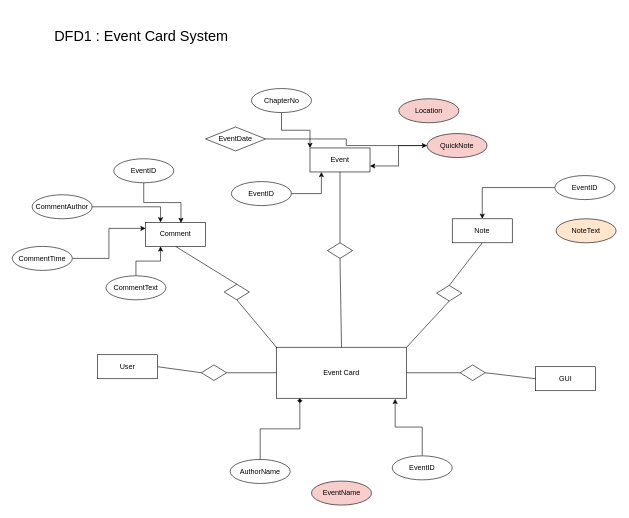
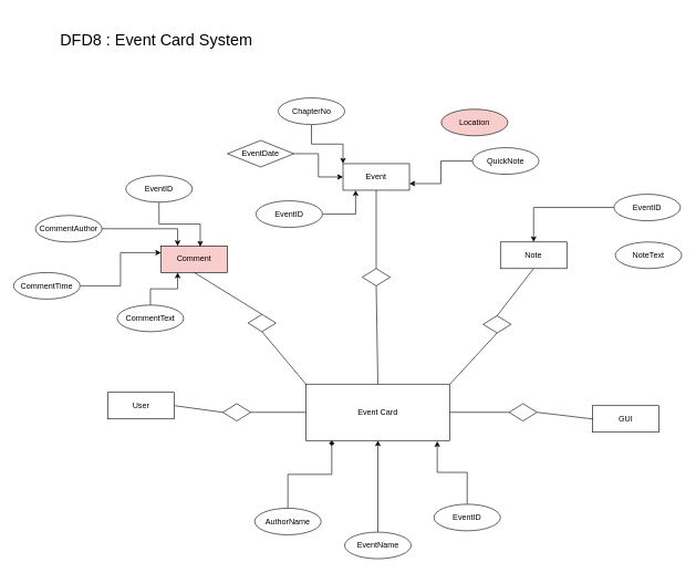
  <mxCell id="0" />
  <mxCell id="1" parent="0" />
- <mxCell id="2" value="DFD1 : Event Card System" style="text;html=1;strokeColor=none;fillColor=none;align=center;verticalAlign=middle;whiteSpace=wrap;rounded=0;fontSize=24;" parent="1" vertex="1"><mxGeometry x="85" y="20" width="300" height="80" as="geometry" /></mxCell>
+ <mxCell id="2" value="DFD8 : Event Card System" style="text;html=1;strokeColor=none;fillColor=none;align=center;verticalAlign=middle;whiteSpace=wrap;rounded=0;fontSize=24;" parent="1" vertex="1"><mxGeometry x="85" y="20" width="300" height="80" as="geometry" /></mxCell>
  <mxCell id="3" value="Event Card" style="whiteSpace=wrap;html=1;align=center;" parent="1" vertex="1"><mxGeometry x="460" y="578" width="217" height="85" as="geometry" /></mxCell>
- <mxCell id="4" value="Comment" style="whiteSpace=wrap;html=1;align=center;" parent="1" vertex="1"><mxGeometry x="242" y="370" width="100" height="40" as="geometry" /></mxCell>
+ <mxCell id="4" value="Comment" style="whiteSpace=wrap;html=1;align=center;fillColor=#f8cecc;" parent="1" vertex="1"><mxGeometry x="242" y="370" width="100" height="40" as="geometry" /></mxCell>
  <mxCell id="5" value="" style="shape=rhombus;perimeter=rhombusPerimeter;whiteSpace=wrap;html=1;align=center;" parent="1" vertex="1"><mxGeometry x="373" y="473" width="42" height="26" as="geometry" /></mxCell>
  <mxCell id="6" value="" style="endArrow=none;html=1;rounded=0;exitX=0.5;exitY=1;exitDx=0;exitDy=0;entryX=0.5;entryY=0;entryDx=0;entryDy=0;" parent="1" source="4" target="5" edge="1"><mxGeometry relative="1" as="geometry"><mxPoint x="552" y="522" as="sourcePoint" /><mxPoint x="712" y="522" as="targetPoint" /></mxGeometry></mxCell>
  <mxCell id="7" value="" style="endArrow=none;html=1;rounded=0;exitX=0;exitY=0;exitDx=0;exitDy=0;entryX=0.5;entryY=1;entryDx=0;entryDy=0;" parent="1" source="3" target="5" edge="1"><mxGeometry relative="1" as="geometry"><mxPoint x="474.75" y="578" as="sourcePoint" /><mxPoint x="473" y="494" as="targetPoint" /></mxGeometry></mxCell>
  <mxCell id="8" value="Event" style="whiteSpace=wrap;html=1;align=center;" parent="1" vertex="1"><mxGeometry x="516" y="246" width="100" height="40" as="geometry" /></mxCell>
  <mxCell id="9" value="" style="shape=rhombus;perimeter=rhombusPerimeter;whiteSpace=wrap;html=1;align=center;" parent="1" vertex="1"><mxGeometry x="545" y="404" width="42" height="26" as="geometry" /></mxCell>
  <mxCell id="10" value="" style="endArrow=none;html=1;rounded=0;exitX=0.5;exitY=1;exitDx=0;exitDy=0;entryX=0.5;entryY=0;entryDx=0;entryDy=0;" parent="1" source="8" target="9" edge="1"><mxGeometry relative="1" as="geometry"><mxPoint x="658.5" y="522" as="sourcePoint" /><mxPoint x="818.5" y="522" as="targetPoint" /></mxGeometry></mxCell>
  <mxCell id="11" value="" style="endArrow=none;html=1;rounded=0;exitX=0.5;exitY=0;exitDx=0;exitDy=0;entryX=0.5;entryY=1;entryDx=0;entryDy=0;" parent="1" source="3" target="9" edge="1"><mxGeometry relative="1" as="geometry"><mxPoint x="569.25" y="572" as="sourcePoint" /><mxPoint x="567.5" y="488" as="targetPoint" /></mxGeometry></mxCell>
  <mxCell id="12" value="Note" style="whiteSpace=wrap;html=1;align=center;" parent="1" vertex="1"><mxGeometry x="753" y="364" width="100" height="40" as="geometry" /></mxCell>
  <mxCell id="13" value="" style="shape=rhombus;perimeter=rhombusPerimeter;whiteSpace=wrap;html=1;align=center;" parent="1" vertex="1"><mxGeometry x="727" y="475" width="42" height="26" as="geometry" /></mxCell>
  <mxCell id="14" value="" style="endArrow=none;html=1;rounded=0;exitX=0.5;exitY=1;exitDx=0;exitDy=0;entryX=0.5;entryY=0;entryDx=0;entryDy=0;" parent="1" source="12" target="13" edge="1"><mxGeometry relative="1" as="geometry"><mxPoint x="768" y="522" as="sourcePoint" /><mxPoint x="928" y="522" as="targetPoint" /></mxGeometry></mxCell>
  <mxCell id="15" value="" style="endArrow=none;html=1;rounded=0;exitX=1;exitY=0;exitDx=0;exitDy=0;entryX=0.5;entryY=1;entryDx=0;entryDy=0;" parent="1" source="3" target="13" edge="1"><mxGeometry relative="1" as="geometry"><mxPoint x="677" y="578" as="sourcePoint" /><mxPoint x="677" y="488" as="targetPoint" /></mxGeometry></mxCell>
  <mxCell id="16" value="User" style="whiteSpace=wrap;html=1;align=center;" parent="1" vertex="1"><mxGeometry x="162" y="590.5" width="100" height="40" as="geometry" /></mxCell>
  <mxCell id="17" value="" style="shape=rhombus;perimeter=rhombusPerimeter;whiteSpace=wrap;html=1;align=center;" parent="1" vertex="1"><mxGeometry x="335" y="607.5" width="42" height="26" as="geometry" /></mxCell>
  <mxCell id="18" value="" style="endArrow=none;html=1;rounded=0;exitX=1;exitY=0.5;exitDx=0;exitDy=0;entryX=0;entryY=0.5;entryDx=0;entryDy=0;" parent="1" source="16" target="17" edge="1"><mxGeometry relative="1" as="geometry"><mxPoint x="374" y="556" as="sourcePoint" /><mxPoint x="534" y="556" as="targetPoint" /></mxGeometry></mxCell>
  <mxCell id="19" value="" style="endArrow=none;html=1;rounded=0;exitX=0;exitY=0.5;exitDx=0;exitDy=0;entryX=1;entryY=0.5;entryDx=0;entryDy=0;" parent="1" source="3" target="17" edge="1"><mxGeometry relative="1" as="geometry"><mxPoint x="282" y="612" as="sourcePoint" /><mxPoint x="295" y="528" as="targetPoint" /></mxGeometry></mxCell>
  <mxCell id="20" value="GUI" style="whiteSpace=wrap;html=1;align=center;" parent="1" vertex="1"><mxGeometry x="892" y="610.5" width="100" height="40" as="geometry" /></mxCell>
  <mxCell id="21" value="" style="shape=rhombus;perimeter=rhombusPerimeter;whiteSpace=wrap;html=1;align=center;" parent="1" vertex="1"><mxGeometry x="766" y="607.5" width="42" height="26" as="geometry" /></mxCell>
  <mxCell id="22" value="" style="endArrow=none;html=1;rounded=0;entryX=0;entryY=0.5;entryDx=0;entryDy=0;exitX=1;exitY=0.5;exitDx=0;exitDy=0;" parent="1" source="3" target="21" edge="1"><mxGeometry relative="1" as="geometry"><mxPoint x="743" y="605" as="sourcePoint" /><mxPoint x="969" y="558.5" as="targetPoint" /></mxGeometry></mxCell>
  <mxCell id="23" value="" style="endArrow=none;html=1;rounded=0;exitX=0;exitY=0.5;exitDx=0;exitDy=0;entryX=1;entryY=0.5;entryDx=0;entryDy=0;" parent="1" source="20" target="21" edge="1"><mxGeometry relative="1" as="geometry"><mxPoint x="895" y="623" as="sourcePoint" /><mxPoint x="730" y="530.5" as="targetPoint" /></mxGeometry></mxCell>
  <mxCell id="24" style="edgeStyle=orthogonalEdgeStyle;rounded=0;orthogonalLoop=1;jettySize=auto;html=1;entryX=0.18;entryY=1;entryDx=0;entryDy=0;entryPerimeter=0;endArrow=diamond;" parent="1" source="25" target="3" edge="1"><mxGeometry relative="1" as="geometry" /></mxCell>
  <mxCell id="25" value="AuthorName" style="ellipse;whiteSpace=wrap;html=1;align=center;" parent="1" vertex="1"><mxGeometry x="383" y="765" width="100" height="40" as="geometry" /></mxCell>
- <mxCell id="27" value="EventName" style="ellipse;whiteSpace=wrap;html=1;align=center;fillColor=#f8cecc;" parent="1" vertex="1"><mxGeometry x="518.5" y="801" width="100" height="40" as="geometry" /></mxCell>
+ <mxCell id="26" style="edgeStyle=orthogonalEdgeStyle;rounded=0;orthogonalLoop=1;jettySize=auto;html=1;" parent="1" source="27" target="3" edge="1"><mxGeometry relative="1" as="geometry" /></mxCell>
+ <mxCell id="27" value="EventName" style="ellipse;whiteSpace=wrap;html=1;align=center;" parent="1" vertex="1"><mxGeometry x="518.5" y="801" width="100" height="40" as="geometry" /></mxCell>
  <mxCell id="28" style="edgeStyle=orthogonalEdgeStyle;rounded=0;orthogonalLoop=1;jettySize=auto;html=1;entryX=0.912;entryY=1.012;entryDx=0;entryDy=0;entryPerimeter=0;" parent="1" source="29" target="3" edge="1"><mxGeometry relative="1" as="geometry" /></mxCell>
  <mxCell id="29" value="EventID" style="ellipse;whiteSpace=wrap;html=1;align=center;" parent="1" vertex="1"><mxGeometry x="653" y="759" width="100" height="40" as="geometry" /></mxCell>
- <mxCell id="30" style="edgeStyle=orthogonalEdgeStyle;rounded=0;orthogonalLoop=1;jettySize=auto;html=1;" parent="1" source="31" target="36" edge="1"><mxGeometry relative="1" as="geometry" /></mxCell>
+ <mxCell id="30" style="edgeStyle=orthogonalEdgeStyle;rounded=0;orthogonalLoop=1;jettySize=auto;html=1;entryX=0;entryY=0.5;entryDx=0;entryDy=0;" parent="1" source="31" target="8" edge="1"><mxGeometry relative="1" as="geometry" /></mxCell>
  <mxCell id="31" value="EventDate" style="rhombus;whiteSpace=wrap;html=1;align=center;" parent="1" vertex="1"><mxGeometry x="342" y="211" width="100" height="40" as="geometry" /></mxCell>
  <mxCell id="32" style="edgeStyle=orthogonalEdgeStyle;rounded=0;orthogonalLoop=1;jettySize=auto;html=1;entryX=0;entryY=0;entryDx=0;entryDy=0;" parent="1" source="33" target="8" edge="1"><mxGeometry relative="1" as="geometry" /></mxCell>
  <mxCell id="33" value="ChapterNo" style="ellipse;whiteSpace=wrap;html=1;align=center;" parent="1" vertex="1"><mxGeometry x="418.5" y="147" width="100" height="40" as="geometry" /></mxCell>
  <mxCell id="34" value="Location" style="ellipse;whiteSpace=wrap;html=1;align=center;fillColor=#f8cecc;" parent="1" vertex="1"><mxGeometry x="664" y="164" width="100" height="40" as="geometry" /></mxCell>
  <mxCell id="35" style="edgeStyle=orthogonalEdgeStyle;rounded=0;orthogonalLoop=1;jettySize=auto;html=1;entryX=1;entryY=0.75;entryDx=0;entryDy=0;" parent="1" source="36" target="8" edge="1"><mxGeometry relative="1" as="geometry"><mxPoint x="621" y="279" as="targetPoint" /></mxGeometry></mxCell>
- <mxCell id="36" value="QuickNote" style="ellipse;whiteSpace=wrap;html=1;align=center;fillColor=#f8cecc;" parent="1" vertex="1"><mxGeometry x="711" y="222" width="100" height="40" as="geometry" /></mxCell>
+ <mxCell id="36" value="QuickNote" style="ellipse;whiteSpace=wrap;html=1;align=center;" parent="1" vertex="1"><mxGeometry x="711" y="222" width="100" height="40" as="geometry" /></mxCell>
  <mxCell id="37" style="edgeStyle=orthogonalEdgeStyle;rounded=0;orthogonalLoop=1;jettySize=auto;html=1;entryX=0.25;entryY=0;entryDx=0;entryDy=0;" parent="1" source="38" target="4" edge="1"><mxGeometry relative="1" as="geometry" /></mxCell>
  <mxCell id="38" value="CommentAuthor" style="ellipse;whiteSpace=wrap;html=1;align=center;" parent="1" vertex="1"><mxGeometry x="53" y="324" width="100" height="40" as="geometry" /></mxCell>
  <mxCell id="39" style="edgeStyle=orthogonalEdgeStyle;rounded=0;orthogonalLoop=1;jettySize=auto;html=1;entryX=0;entryY=0.25;entryDx=0;entryDy=0;" parent="1" source="40" target="4" edge="1"><mxGeometry relative="1" as="geometry" /></mxCell>
  <mxCell id="40" value="CommentTime" style="ellipse;whiteSpace=wrap;html=1;align=center;" parent="1" vertex="1"><mxGeometry x="20" y="410" width="100" height="40" as="geometry" /></mxCell>
  <mxCell id="41" style="edgeStyle=orthogonalEdgeStyle;rounded=0;orthogonalLoop=1;jettySize=auto;html=1;entryX=0.25;entryY=1;entryDx=0;entryDy=0;" parent="1" source="42" target="4" edge="1"><mxGeometry relative="1" as="geometry" /></mxCell>
  <mxCell id="42" value="CommentText" style="ellipse;whiteSpace=wrap;html=1;align=center;" parent="1" vertex="1"><mxGeometry x="176" y="459" width="100" height="40" as="geometry" /></mxCell>
- <mxCell id="43" value="NoteText" style="ellipse;whiteSpace=wrap;html=1;align=center;fillColor=#ffe6cc;" parent="1" vertex="1"><mxGeometry x="926" y="364" width="100" height="40" as="geometry" /></mxCell>
+ <mxCell id="43" value="NoteText" style="ellipse;whiteSpace=wrap;html=1;align=center;" parent="1" vertex="1"><mxGeometry x="926" y="364" width="100" height="40" as="geometry" /></mxCell>
  <mxCell id="44" style="edgeStyle=orthogonalEdgeStyle;rounded=0;orthogonalLoop=1;jettySize=auto;html=1;" edge="1" parent="1" source="45" target="12"><mxGeometry relative="1" as="geometry" /></mxCell>
  <mxCell id="45" value="EventID" style="ellipse;whiteSpace=wrap;html=1;align=center;" vertex="1" parent="1"><mxGeometry x="924" y="292" width="100" height="40" as="geometry" /></mxCell>
  <mxCell id="46" style="edgeStyle=orthogonalEdgeStyle;rounded=0;orthogonalLoop=1;jettySize=auto;html=1;entryX=0.19;entryY=1;entryDx=0;entryDy=0;entryPerimeter=0;" edge="1" parent="1" source="47" target="8"><mxGeometry relative="1" as="geometry" /></mxCell>
  <mxCell id="47" value="EventID" style="ellipse;whiteSpace=wrap;html=1;align=center;" vertex="1" parent="1"><mxGeometry x="385" y="302" width="100" height="40" as="geometry" /></mxCell>
  <mxCell id="48" style="edgeStyle=orthogonalEdgeStyle;rounded=0;orthogonalLoop=1;jettySize=auto;html=1;entryX=0.59;entryY=0.025;entryDx=0;entryDy=0;entryPerimeter=0;" edge="1" parent="1" source="49" target="4"><mxGeometry relative="1" as="geometry" /></mxCell>
  <mxCell id="49" value="EventID" style="ellipse;whiteSpace=wrap;html=1;align=center;" vertex="1" parent="1"><mxGeometry x="189" y="264" width="100" height="40" as="geometry" /></mxCell>
